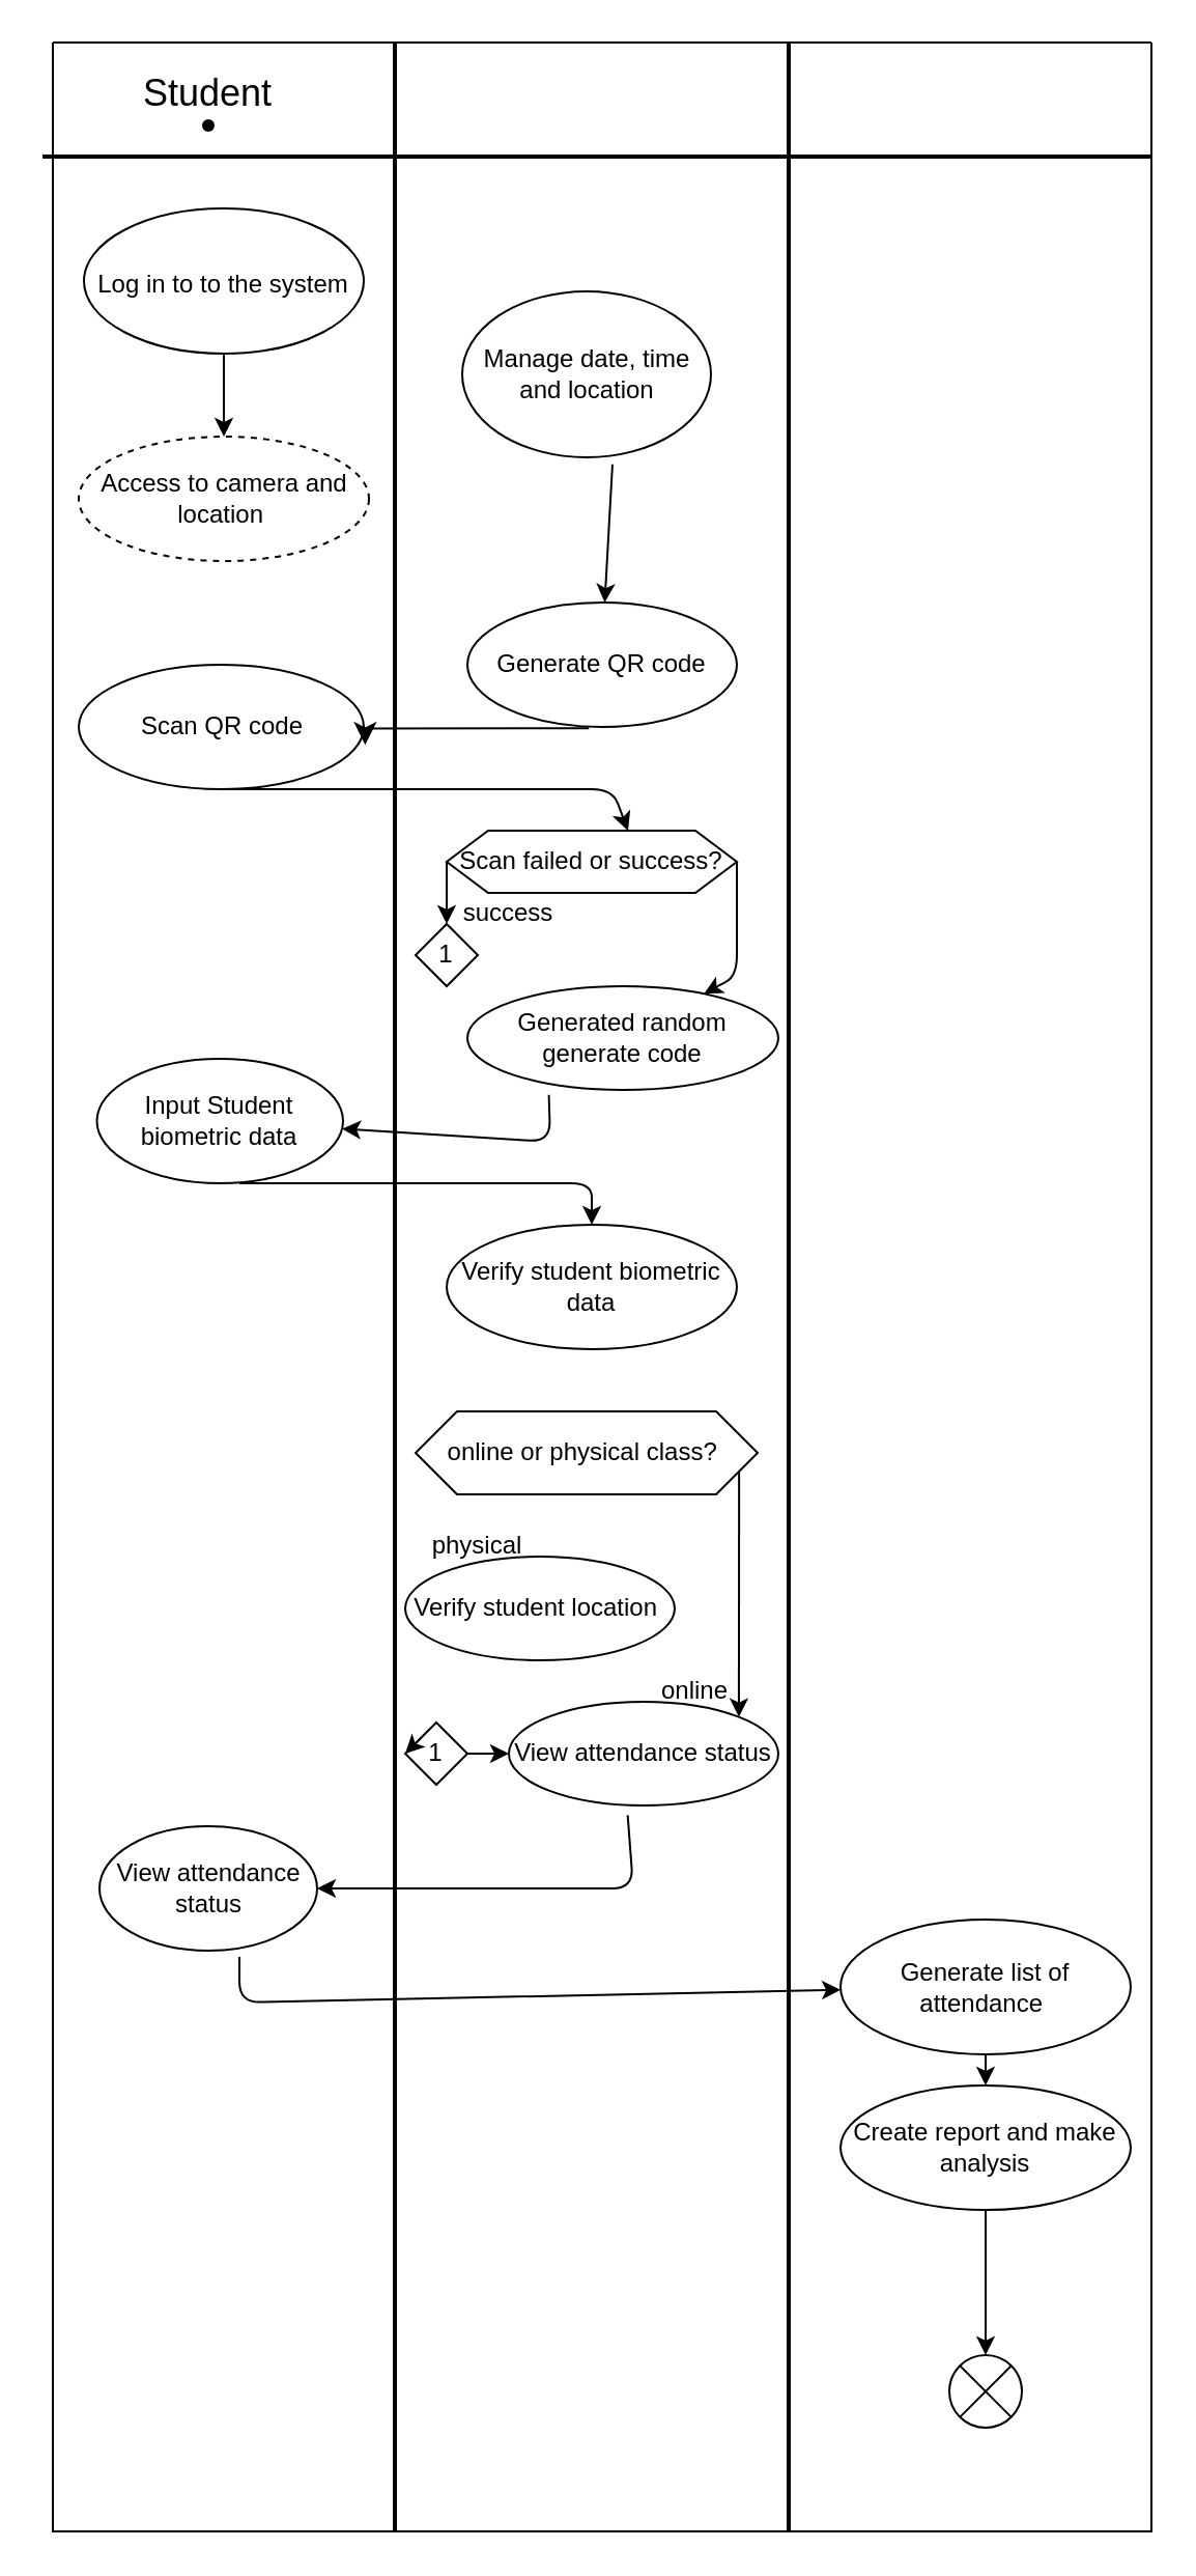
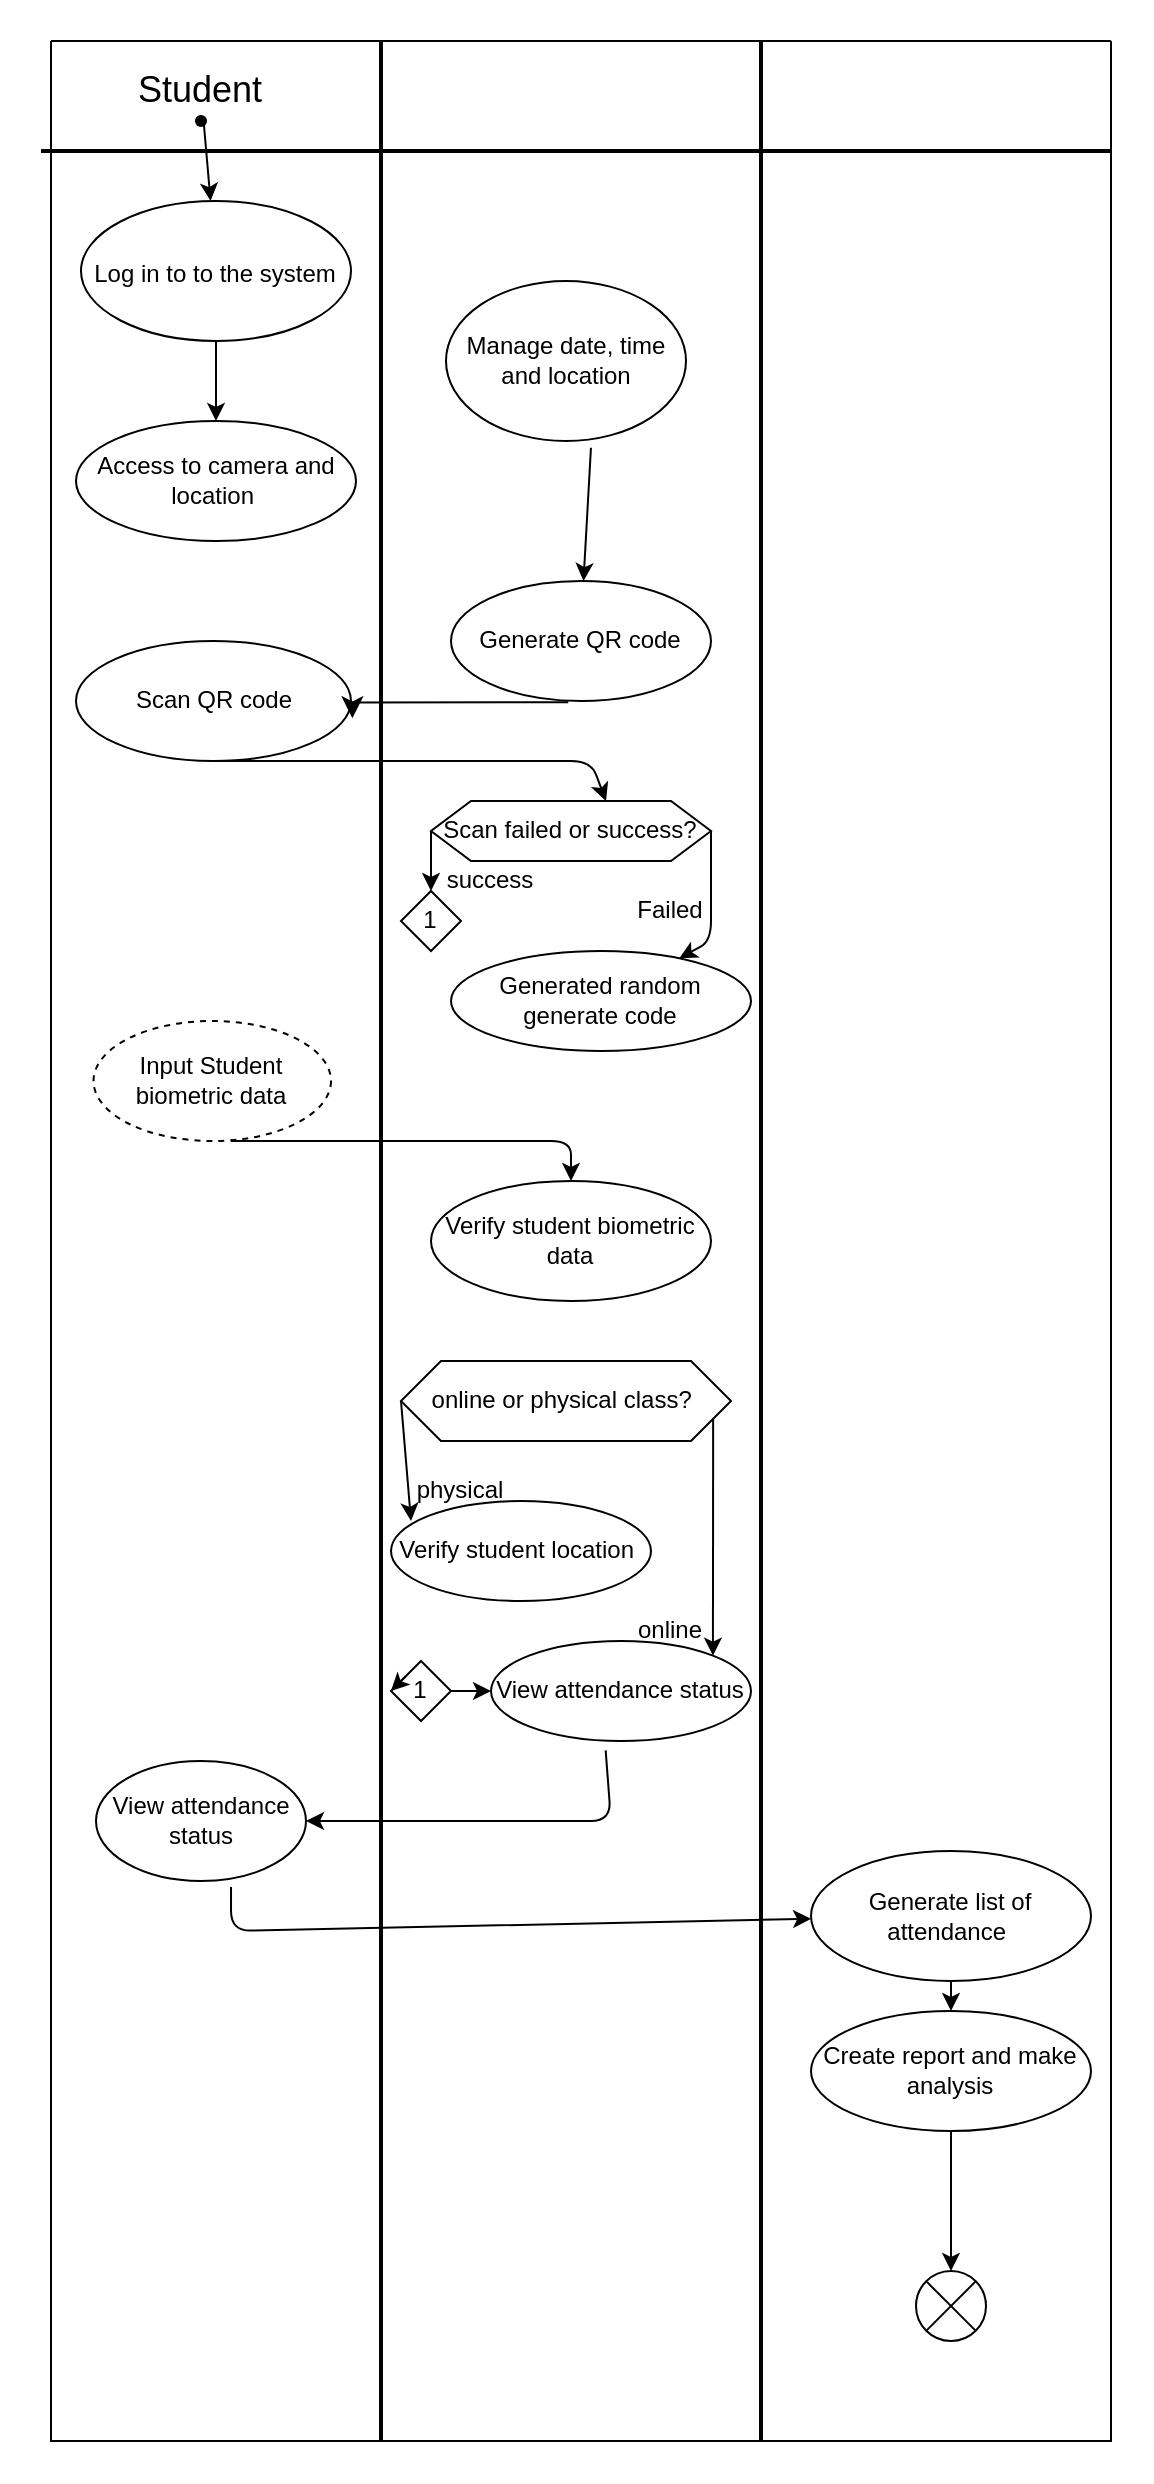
  <mxCell id="0" />
  <mxCell id="1" parent="0" />
  <mxCell id="2" value="" style="swimlane;startSize=0;" vertex="1" parent="1"><mxGeometry x="25" y="20" width="530" height="1200" as="geometry" /></mxCell>
+ <mxCell id="3" style="edgeStyle=none;html=1;fontSize=12;" edge="1" parent="2" source="4" target="6"><mxGeometry relative="1" as="geometry" /></mxCell>
  <mxCell id="4" value="&lt;font style=&quot;font-size: 18px;&quot;&gt;Student&lt;/font&gt;" style="text;html=1;strokeColor=none;fillColor=none;align=center;verticalAlign=middle;whiteSpace=wrap;rounded=0;" vertex="1" parent="2"><mxGeometry x="30" y="10" width="90" height="30" as="geometry" /></mxCell>
  <mxCell id="5" value="" style="line;strokeWidth=2;direction=south;html=1;fontSize=18;" vertex="1" parent="2"><mxGeometry x="160" width="10" height="1200" as="geometry" /></mxCell>
  <mxCell id="6" value="&lt;font style=&quot;font-size: 12px;&quot;&gt;Log in to to the system&lt;/font&gt;" style="ellipse;whiteSpace=wrap;html=1;fontSize=18;" vertex="1" parent="2"><mxGeometry x="15" y="80" width="135" height="70" as="geometry" /></mxCell>
  <mxCell id="7" value="" style="shape=waypoint;sketch=0;fillStyle=solid;size=6;pointerEvents=1;points=[];fillColor=none;resizable=0;rotatable=0;perimeter=centerPerimeter;snapToPoint=1;fontSize=12;" vertex="1" parent="2"><mxGeometry x="65" y="30" width="20" height="20" as="geometry" /></mxCell>
- <mxCell id="8" value="Access to camera and location&amp;nbsp;" style="ellipse;whiteSpace=wrap;html=1;fontSize=12;dashed=1;" vertex="1" parent="2"><mxGeometry x="12.5" y="190" width="140" height="60" as="geometry" /></mxCell>
+ <mxCell id="8" value="Access to camera and location&amp;nbsp;" style="ellipse;whiteSpace=wrap;html=1;fontSize=12;" vertex="1" parent="2"><mxGeometry x="12.5" y="190" width="140" height="60" as="geometry" /></mxCell>
  <mxCell id="9" value="" style="endArrow=classic;html=1;fontSize=12;exitX=0.5;exitY=1;exitDx=0;exitDy=0;entryX=0.5;entryY=0;entryDx=0;entryDy=0;" edge="1" parent="2" source="6" target="8"><mxGeometry width="50" height="50" relative="1" as="geometry"><mxPoint x="180" y="250" as="sourcePoint" /><mxPoint x="230" y="200" as="targetPoint" /></mxGeometry></mxCell>
  <mxCell id="10" value="Generate QR code" style="ellipse;whiteSpace=wrap;html=1;fontSize=12;" vertex="1" parent="2"><mxGeometry x="200" y="270" width="130" height="60" as="geometry" /></mxCell>
  <mxCell id="11" value="Scan QR code" style="ellipse;whiteSpace=wrap;html=1;fontSize=12;" vertex="1" parent="2"><mxGeometry x="12.5" y="300" width="137.5" height="60" as="geometry" /></mxCell>
  <mxCell id="12" value="" style="line;strokeWidth=2;html=1;fontSize=12;" vertex="1" parent="2"><mxGeometry x="-5" y="50" width="535" height="10" as="geometry" /></mxCell>
  <mxCell id="13" value="" style="edgeStyle=segmentEdgeStyle;endArrow=classic;html=1;curved=0;rounded=0;endSize=8;startSize=8;fontSize=12;entryX=1.005;entryY=0.644;entryDx=0;entryDy=0;entryPerimeter=0;exitX=0.451;exitY=1.011;exitDx=0;exitDy=0;exitPerimeter=0;" edge="1" parent="2" source="10" target="11"><mxGeometry width="50" height="50" relative="1" as="geometry"><mxPoint x="200" y="320" as="sourcePoint" /><mxPoint x="250" y="270" as="targetPoint" /></mxGeometry></mxCell>
  <mxCell id="14" value="" style="line;strokeWidth=2;direction=south;html=1;fontSize=12;" vertex="1" parent="2"><mxGeometry x="350" width="10" height="1200" as="geometry" /></mxCell>
  <mxCell id="15" value="Scan failed or success?" style="shape=hexagon;perimeter=hexagonPerimeter2;whiteSpace=wrap;html=1;fixedSize=1;fontSize=12;" vertex="1" parent="2"><mxGeometry x="190" y="380" width="140" height="30" as="geometry" /></mxCell>
  <mxCell id="16" value="" style="endArrow=classic;html=1;fontSize=12;exitX=0.5;exitY=1;exitDx=0;exitDy=0;entryX=0.625;entryY=0;entryDx=0;entryDy=0;" edge="1" parent="2" source="11" target="15"><mxGeometry width="50" height="50" relative="1" as="geometry"><mxPoint x="200" y="390" as="sourcePoint" /><mxPoint x="250" y="340" as="targetPoint" /><Array as="points"><mxPoint x="270" y="360" /></Array></mxGeometry></mxCell>
  <mxCell id="17" value="Generated random generate code" style="ellipse;whiteSpace=wrap;html=1;fontSize=12;" vertex="1" parent="2"><mxGeometry x="200" y="455" width="150" height="50" as="geometry" /></mxCell>
  <mxCell id="18" value="" style="endArrow=classic;html=1;fontSize=12;exitX=1;exitY=0.5;exitDx=0;exitDy=0;" edge="1" parent="2" source="15" target="17"><mxGeometry width="50" height="50" relative="1" as="geometry"><mxPoint x="260" y="470" as="sourcePoint" /><mxPoint x="310" y="420" as="targetPoint" /><Array as="points"><mxPoint x="330" y="450" /></Array></mxGeometry></mxCell>
- <mxCell id="20" value="Input Student biometric data" style="ellipse;whiteSpace=wrap;html=1;fontSize=12;" vertex="1" parent="2"><mxGeometry x="21.25" y="490" width="118.75" height="60" as="geometry" /></mxCell>
- <mxCell id="21" value="" style="endArrow=classic;html=1;fontSize=12;exitX=0.262;exitY=1.047;exitDx=0;exitDy=0;exitPerimeter=0;" edge="1" parent="2" source="17" target="20"><mxGeometry width="50" height="50" relative="1" as="geometry"><mxPoint x="230" y="580" as="sourcePoint" /><mxPoint x="280" y="530" as="targetPoint" /><Array as="points"><mxPoint x="240" y="530" /></Array></mxGeometry></mxCell>
+ <mxCell id="19" value="Failed" style="text;html=1;strokeColor=none;fillColor=none;align=center;verticalAlign=middle;whiteSpace=wrap;rounded=0;fontSize=12;" vertex="1" parent="2"><mxGeometry x="280" y="420" width="60" height="30" as="geometry" /></mxCell>
+ <mxCell id="20" value="Input Student biometric data" style="ellipse;whiteSpace=wrap;html=1;fontSize=12;dashed=1;" vertex="1" parent="2"><mxGeometry x="21.25" y="490" width="118.75" height="60" as="geometry" /></mxCell>
  <mxCell id="22" value="Verify student biometric data" style="ellipse;whiteSpace=wrap;html=1;fontSize=12;" vertex="1" parent="2"><mxGeometry x="190" y="570" width="140" height="60" as="geometry" /></mxCell>
  <mxCell id="23" value="" style="endArrow=classic;html=1;fontSize=12;entryX=0.5;entryY=0;entryDx=0;entryDy=0;" edge="1" parent="2" target="22"><mxGeometry width="50" height="50" relative="1" as="geometry"><mxPoint x="90" y="550" as="sourcePoint" /><mxPoint x="170" y="540" as="targetPoint" /><Array as="points"><mxPoint x="260" y="550" /></Array></mxGeometry></mxCell>
  <mxCell id="24" value="online or physical class?&amp;nbsp;" style="shape=hexagon;perimeter=hexagonPerimeter2;whiteSpace=wrap;html=1;fixedSize=1;fontSize=12;" vertex="1" parent="2"><mxGeometry x="175" y="660" width="165" height="40" as="geometry" /></mxCell>
  <mxCell id="25" value="Verify student location&amp;nbsp;" style="ellipse;whiteSpace=wrap;html=1;fontSize=12;" vertex="1" parent="2"><mxGeometry x="170" y="730" width="130" height="50" as="geometry" /></mxCell>
  <mxCell id="26" value="View attendance status" style="ellipse;whiteSpace=wrap;html=1;fontSize=12;" vertex="1" parent="2"><mxGeometry x="220" y="800" width="130" height="50" as="geometry" /></mxCell>
+ <mxCell id="27" value="" style="endArrow=classic;html=1;fontSize=12;exitX=0;exitY=0.5;exitDx=0;exitDy=0;entryX=0.077;entryY=0.2;entryDx=0;entryDy=0;entryPerimeter=0;" edge="1" parent="2" source="24" target="25"><mxGeometry width="50" height="50" relative="1" as="geometry"><mxPoint x="190" y="820" as="sourcePoint" /><mxPoint x="240" y="770" as="targetPoint" /></mxGeometry></mxCell>
  <mxCell id="28" value="" style="endArrow=classic;html=1;fontSize=12;exitX=1;exitY=0.75;exitDx=0;exitDy=0;entryX=1;entryY=0;entryDx=0;entryDy=0;" edge="1" parent="2" source="24" target="26"><mxGeometry width="50" height="50" relative="1" as="geometry"><mxPoint x="190" y="820" as="sourcePoint" /><mxPoint x="240" y="770" as="targetPoint" /></mxGeometry></mxCell>
  <mxCell id="29" value="physical" style="text;html=1;strokeColor=none;fillColor=none;align=center;verticalAlign=middle;whiteSpace=wrap;rounded=0;fontSize=12;" vertex="1" parent="2"><mxGeometry x="175" y="710" width="60" height="30" as="geometry" /></mxCell>
  <mxCell id="30" value="online" style="text;html=1;strokeColor=none;fillColor=none;align=center;verticalAlign=middle;whiteSpace=wrap;rounded=0;fontSize=12;" vertex="1" parent="2"><mxGeometry x="280" y="780" width="60" height="30" as="geometry" /></mxCell>
  <mxCell id="31" value="Manage date, time and location" style="ellipse;whiteSpace=wrap;html=1;fontSize=12;" vertex="1" parent="2"><mxGeometry x="197.5" y="120" width="120" height="80" as="geometry" /></mxCell>
  <mxCell id="32" value="" style="endArrow=classic;html=1;fontSize=12;exitX=0.604;exitY=1.042;exitDx=0;exitDy=0;exitPerimeter=0;" edge="1" parent="2" source="31" target="10"><mxGeometry width="50" height="50" relative="1" as="geometry"><mxPoint x="260" y="260" as="sourcePoint" /><mxPoint x="310" y="210" as="targetPoint" /></mxGeometry></mxCell>
  <mxCell id="33" value="View attendance status" style="ellipse;whiteSpace=wrap;html=1;fontSize=12;" vertex="1" parent="2"><mxGeometry x="22.5" y="860" width="105" height="60" as="geometry" /></mxCell>
  <mxCell id="34" value="" style="endArrow=classic;html=1;fontSize=12;exitX=0.441;exitY=1.093;exitDx=0;exitDy=0;exitPerimeter=0;" edge="1" parent="2" source="26" target="33"><mxGeometry width="50" height="50" relative="1" as="geometry"><mxPoint x="170" y="910" as="sourcePoint" /><mxPoint x="220" y="860" as="targetPoint" /><Array as="points"><mxPoint x="280" y="890" /></Array></mxGeometry></mxCell>
  <mxCell id="35" value="Generate list of attendance&amp;nbsp;" style="ellipse;whiteSpace=wrap;html=1;fontSize=12;" vertex="1" parent="2"><mxGeometry x="380" y="905" width="140" height="65" as="geometry" /></mxCell>
  <mxCell id="36" value="" style="endArrow=classic;html=1;fontSize=12;exitX=0.643;exitY=1.05;exitDx=0;exitDy=0;exitPerimeter=0;" edge="1" parent="2" source="33" target="35"><mxGeometry width="50" height="50" relative="1" as="geometry"><mxPoint x="240" y="1035" as="sourcePoint" /><mxPoint x="290" y="985" as="targetPoint" /><Array as="points"><mxPoint x="90" y="945" /></Array></mxGeometry></mxCell>
  <mxCell id="37" value="Create report and make analysis" style="ellipse;whiteSpace=wrap;html=1;fontSize=12;" vertex="1" parent="2"><mxGeometry x="380" y="985" width="140" height="60" as="geometry" /></mxCell>
  <mxCell id="38" value="" style="endArrow=classic;html=1;fontSize=12;exitX=0.5;exitY=1;exitDx=0;exitDy=0;entryX=0.5;entryY=0;entryDx=0;entryDy=0;" edge="1" parent="2" source="35" target="37"><mxGeometry width="50" height="50" relative="1" as="geometry"><mxPoint x="450" y="1015" as="sourcePoint" /><mxPoint x="500" y="965" as="targetPoint" /></mxGeometry></mxCell>
  <mxCell id="39" value="" style="shape=sumEllipse;perimeter=ellipsePerimeter;whiteSpace=wrap;html=1;backgroundOutline=1;fontSize=12;" vertex="1" parent="2"><mxGeometry x="432.5" y="1115" width="35" height="35" as="geometry" /></mxCell>
  <mxCell id="40" value="" style="endArrow=classic;html=1;fontSize=12;exitX=0.5;exitY=1;exitDx=0;exitDy=0;entryX=0.5;entryY=0;entryDx=0;entryDy=0;" edge="1" parent="2" source="37" target="39"><mxGeometry width="50" height="50" relative="1" as="geometry"><mxPoint x="432.5" y="1095" as="sourcePoint" /><mxPoint x="482.5" y="1045" as="targetPoint" /></mxGeometry></mxCell>
  <mxCell id="41" value="1" style="rhombus;whiteSpace=wrap;html=1;" vertex="1" parent="2"><mxGeometry x="175" y="425" width="30" height="30" as="geometry" /></mxCell>
  <mxCell id="42" value="" style="endArrow=classic;html=1;exitX=0;exitY=0.5;exitDx=0;exitDy=0;entryX=0.5;entryY=0;entryDx=0;entryDy=0;" edge="1" parent="2" source="15" target="41"><mxGeometry width="50" height="50" relative="1" as="geometry"><mxPoint x="210" y="525" as="sourcePoint" /><mxPoint x="260" y="475" as="targetPoint" /></mxGeometry></mxCell>
  <mxCell id="43" value="success" style="text;html=1;strokeColor=none;fillColor=none;align=center;verticalAlign=middle;whiteSpace=wrap;rounded=0;" vertex="1" parent="2"><mxGeometry x="190" y="405" width="60" height="30" as="geometry" /></mxCell>
  <mxCell id="44" value="1" style="rhombus;whiteSpace=wrap;html=1;" vertex="1" parent="2"><mxGeometry x="170" y="810" width="30" height="30" as="geometry" /></mxCell>
  <mxCell id="45" style="edgeStyle=none;html=1;exitX=0;exitY=0;exitDx=0;exitDy=0;entryX=0;entryY=0.5;entryDx=0;entryDy=0;" edge="1" parent="2" source="44" target="44"><mxGeometry relative="1" as="geometry" /></mxCell>
  <mxCell id="46" value="" style="endArrow=classic;html=1;exitX=1;exitY=0.5;exitDx=0;exitDy=0;entryX=0;entryY=0.5;entryDx=0;entryDy=0;" edge="1" parent="2" source="44" target="26"><mxGeometry width="50" height="50" relative="1" as="geometry"><mxPoint x="210" y="825" as="sourcePoint" /><mxPoint x="260" y="775" as="targetPoint" /></mxGeometry></mxCell>
